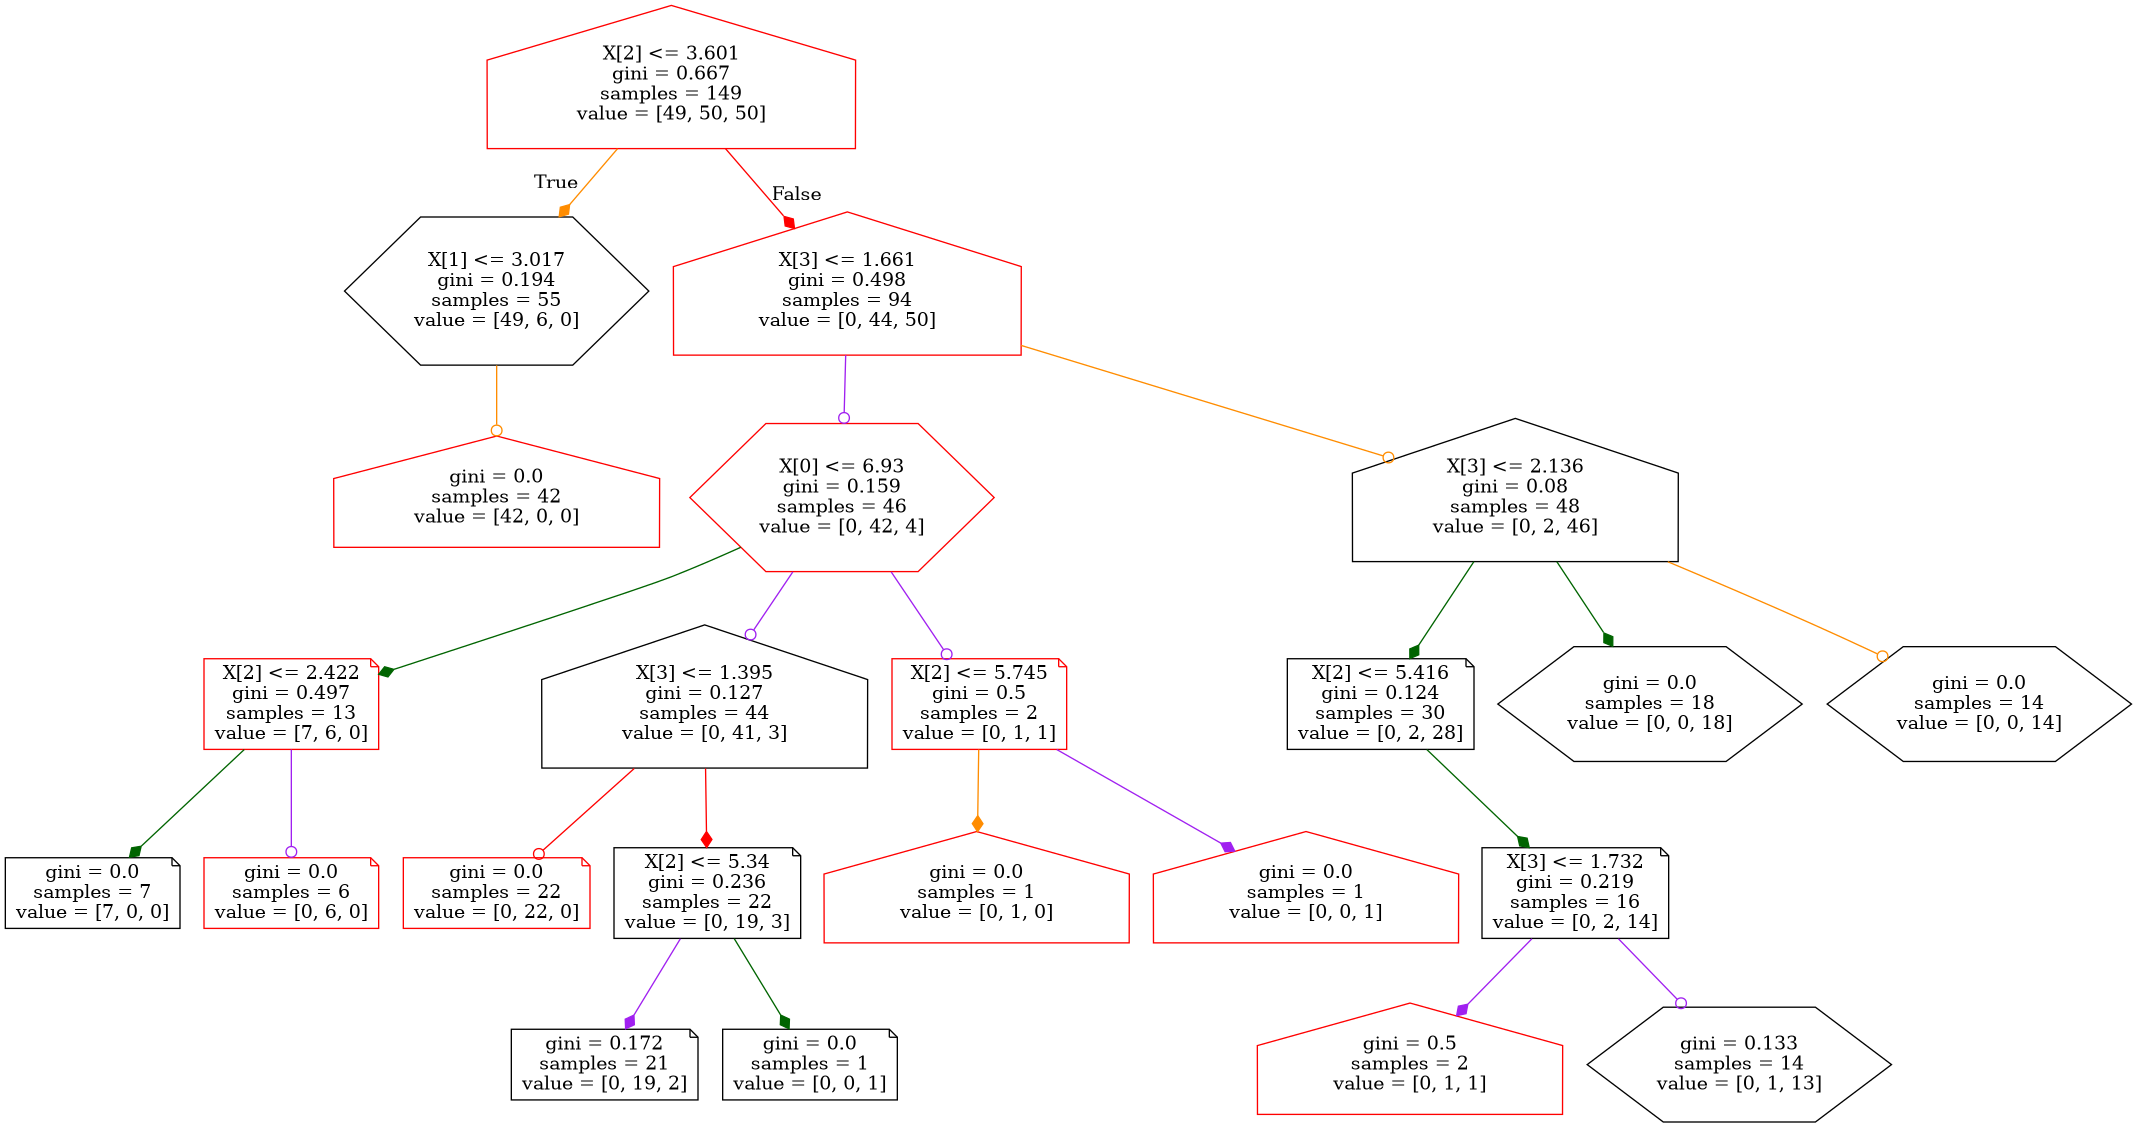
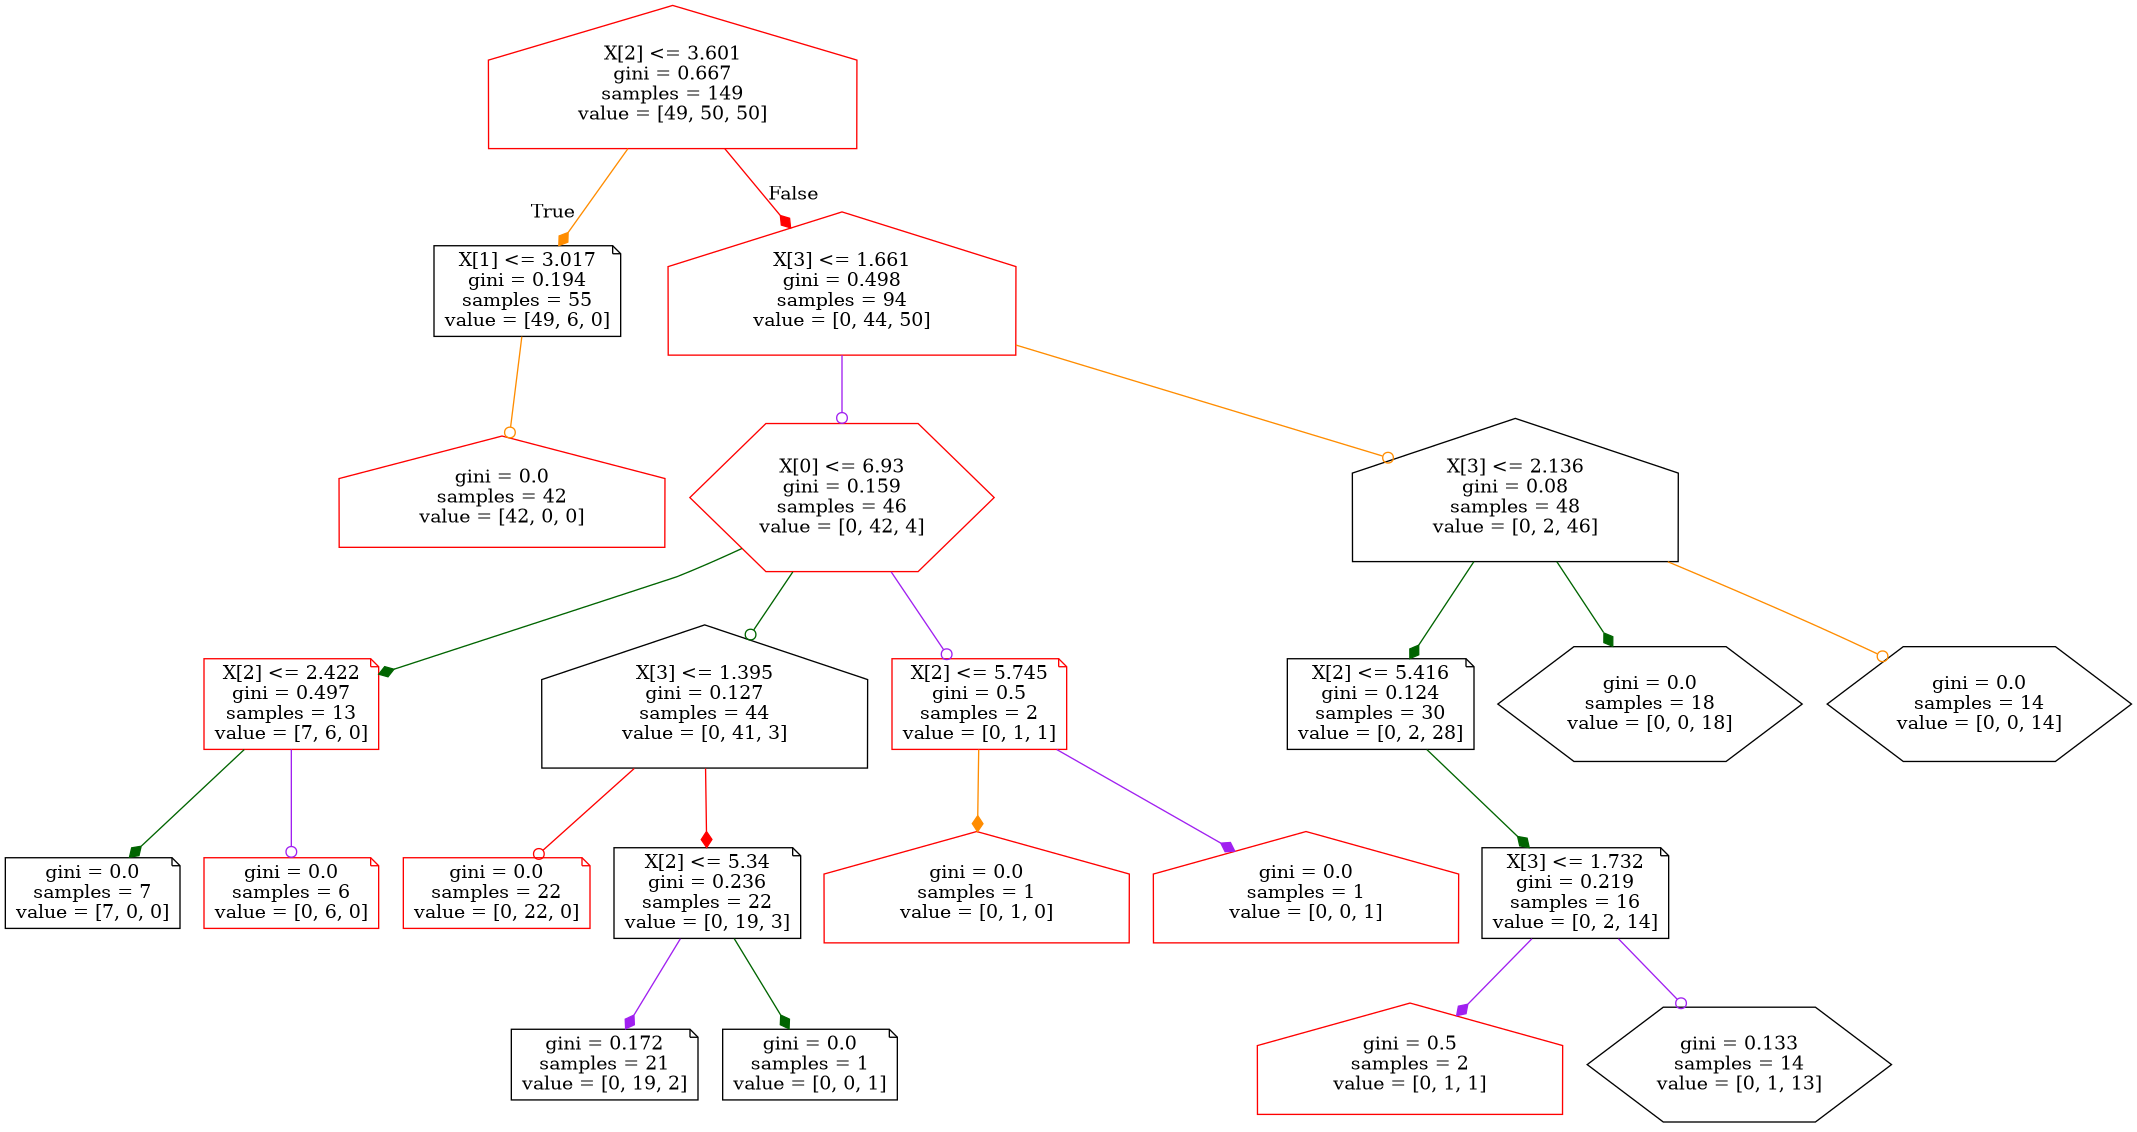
  digraph {
    node [color=black shape=note]
    edge [arrowhead=diamond color=purple]
    n1 [color=red label="X[2] <= 3.601\ngini = 0.667\nsamples = 149\nvalue = [49, 50, 50]" shape=house]
-   n2 [label="X[1] <= 3.017\ngini = 0.194\nsamples = 55\nvalue = [49, 6, 0]" shape=hexagon]
+   n2 [label="X[1] <= 3.017\ngini = 0.194\nsamples = 55\nvalue = [49, 6, 0]"]
    n3 [color=red label="X[3] <= 1.661\ngini = 0.498\nsamples = 94\nvalue = [0, 44, 50]" shape=house]
    n4 [color=red label="gini = 0.0\nsamples = 42\nvalue = [42, 0, 0]" shape=house]
    n5 [color=red label="X[0] <= 6.93\ngini = 0.159\nsamples = 46\nvalue = [0, 42, 4]" shape=hexagon]
    n6 [label="X[3] <= 2.136\ngini = 0.08\nsamples = 48\nvalue = [0, 2, 46]" shape=house]
    n7 [color=red label="X[2] <= 2.422\ngini = 0.497\nsamples = 13\nvalue = [7, 6, 0]"]
    n8 [label="gini = 0.0\nsamples = 7\nvalue = [7, 0, 0]"]
    n9 [color=red label="gini = 0.0\nsamples = 6\nvalue = [0, 6, 0]"]
    n10 [label="X[3] <= 1.395\ngini = 0.127\nsamples = 44\nvalue = [0, 41, 3]" shape=house]
    n11 [color=red label="X[2] <= 5.745\ngini = 0.5\nsamples = 2\nvalue = [0, 1, 1]"]
    n12 [label="X[2] <= 5.416\ngini = 0.124\nsamples = 30\nvalue = [0, 2, 28]"]
    n13 [label="gini = 0.0\nsamples = 18\nvalue = [0, 0, 18]" shape=hexagon]
    n14 [label="gini = 0.0\nsamples = 14\nvalue = [0, 0, 14]" shape=hexagon]
    n15 [color=red label="gini = 0.0\nsamples = 22\nvalue = [0, 22, 0]"]
    n16 [label="X[2] <= 5.34\ngini = 0.236\nsamples = 22\nvalue = [0, 19, 3]"]
    n17 [color=red label="gini = 0.0\nsamples = 1\nvalue = [0, 1, 0]" shape=house]
    n18 [color=red label="gini = 0.0\nsamples = 1\nvalue = [0, 0, 1]" shape=house]
    n19 [label="gini = 0.172\nsamples = 21\nvalue = [0, 19, 2]"]
    n20 [label="gini = 0.0\nsamples = 1\nvalue = [0, 0, 1]"]
    n21 [label="X[3] <= 1.732\ngini = 0.219\nsamples = 16\nvalue = [0, 2, 14]"]
    n22 [color=red label="gini = 0.5\nsamples = 2\nvalue = [0, 1, 1]" shape=house]
    n23 [label="gini = 0.133\nsamples = 14\nvalue = [0, 1, 13]" shape=hexagon]
    n1 -> n2 [color=darkorange headlabel=True labelangle=45 labeldistance=2.5]
    n1 -> n3 [color=red headlabel=False labelangle=-45 labeldistance=2.5]
    n2 -> n4 [arrowhead=odot color=darkorange]
    n3 -> n5 [arrowhead=odot]
    n3 -> n6 [arrowhead=odot color=darkorange]
    n5 -> n7 [color=darkgreen]
-   n5 -> n10 [arrowhead=odot]
+   n5 -> n10 [arrowhead=odot color=darkgreen]
    n5 -> n11 [arrowhead=odot]
    n6 -> n12 [color=darkgreen]
    n6 -> n13 [color=darkgreen]
    n6 -> n14 [arrowhead=odot color=darkorange]
    n7 -> n8 [color=darkgreen]
    n7 -> n9 [arrowhead=odot]
    n10 -> n15 [arrowhead=odot color=red]
    n10 -> n16 [color=red]
    n11 -> n17 [color=darkorange]
    n11 -> n18
    n12 -> n21 [color=darkgreen]
    n16 -> n19
    n16 -> n20 [color=darkgreen]
    n21 -> n22
    n21 -> n23 [arrowhead=odot]
  }
